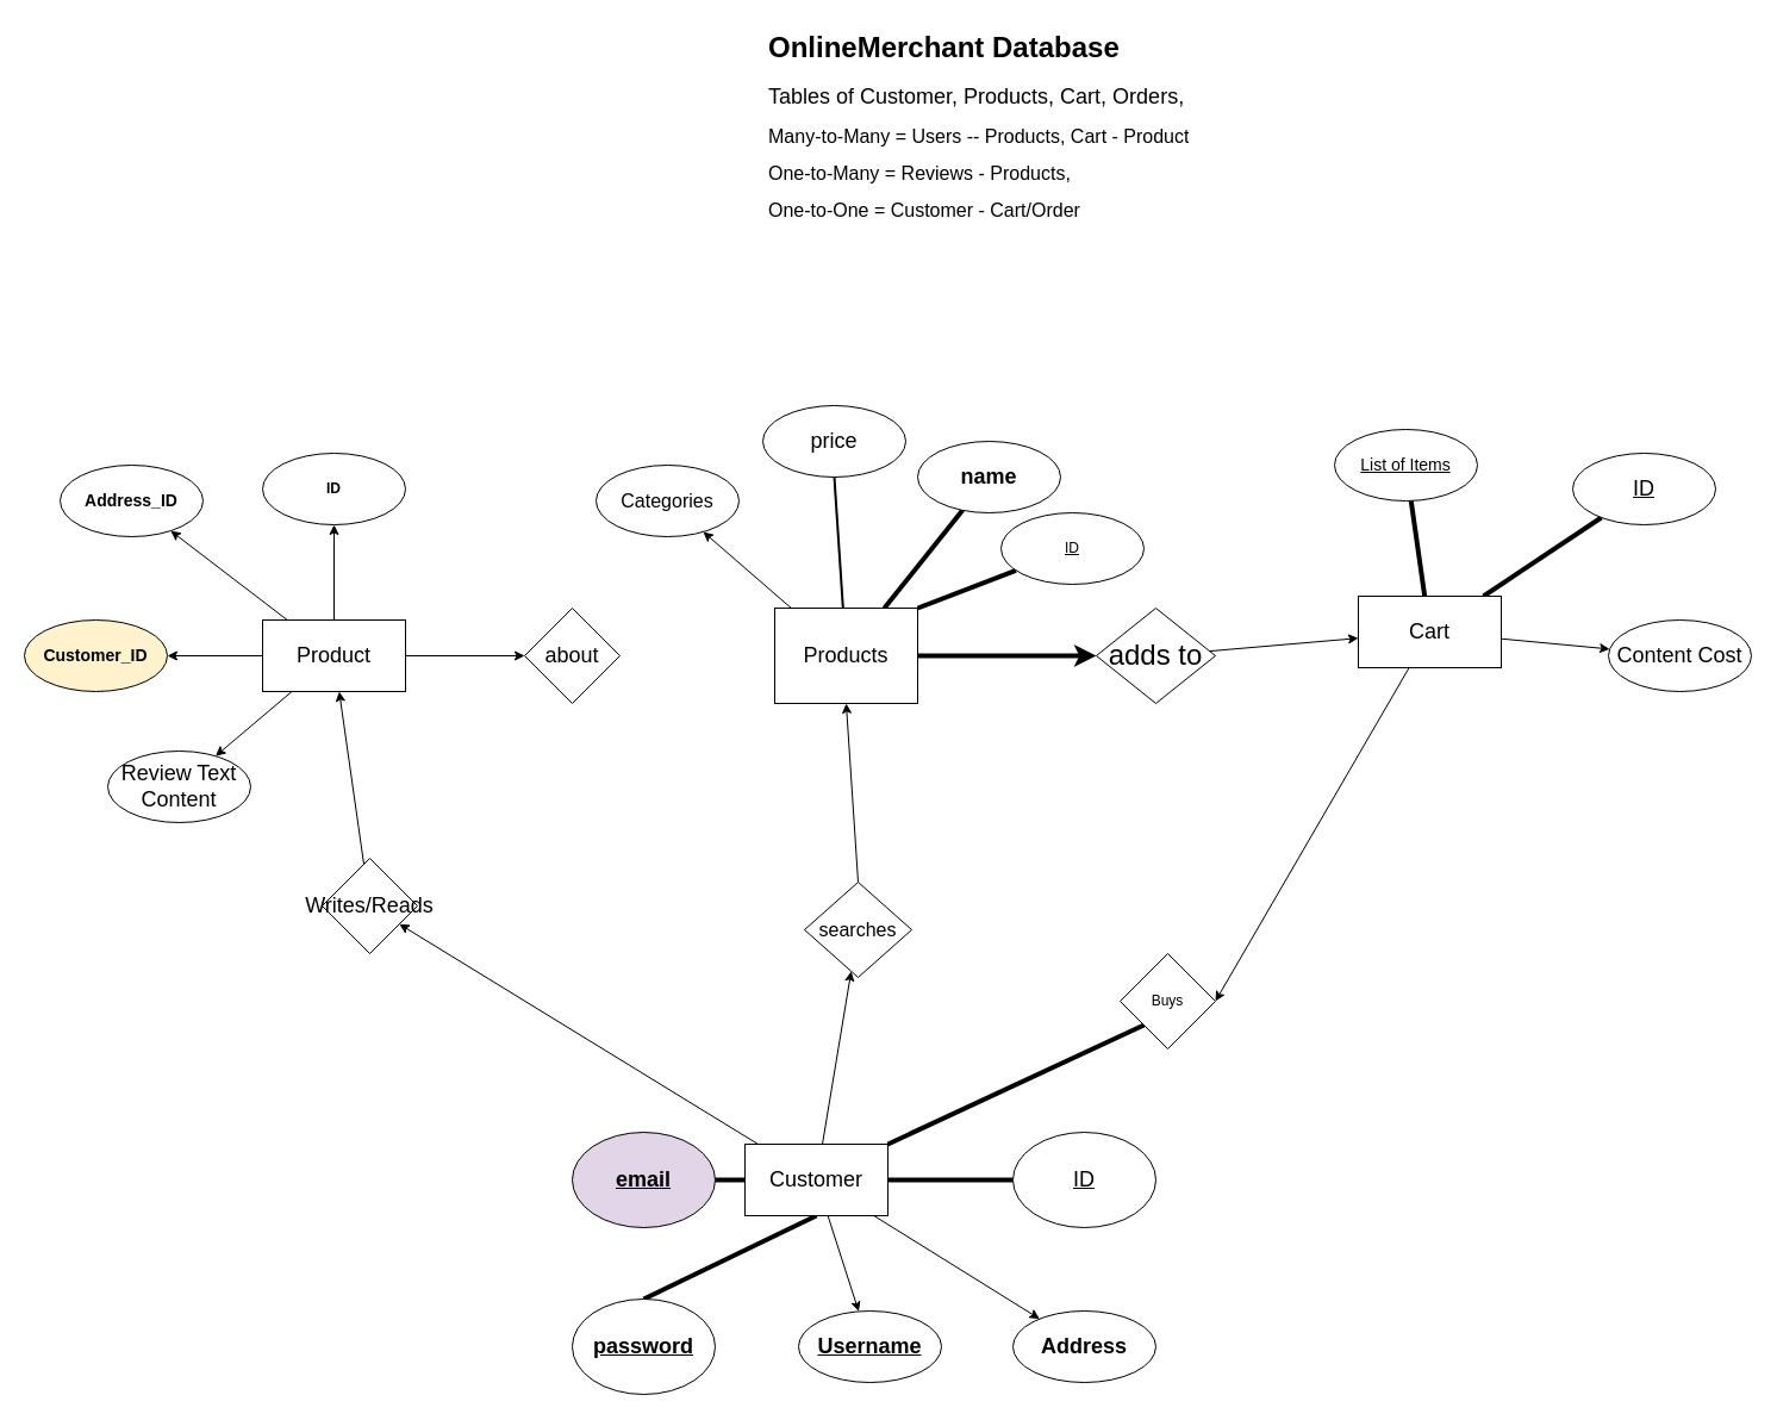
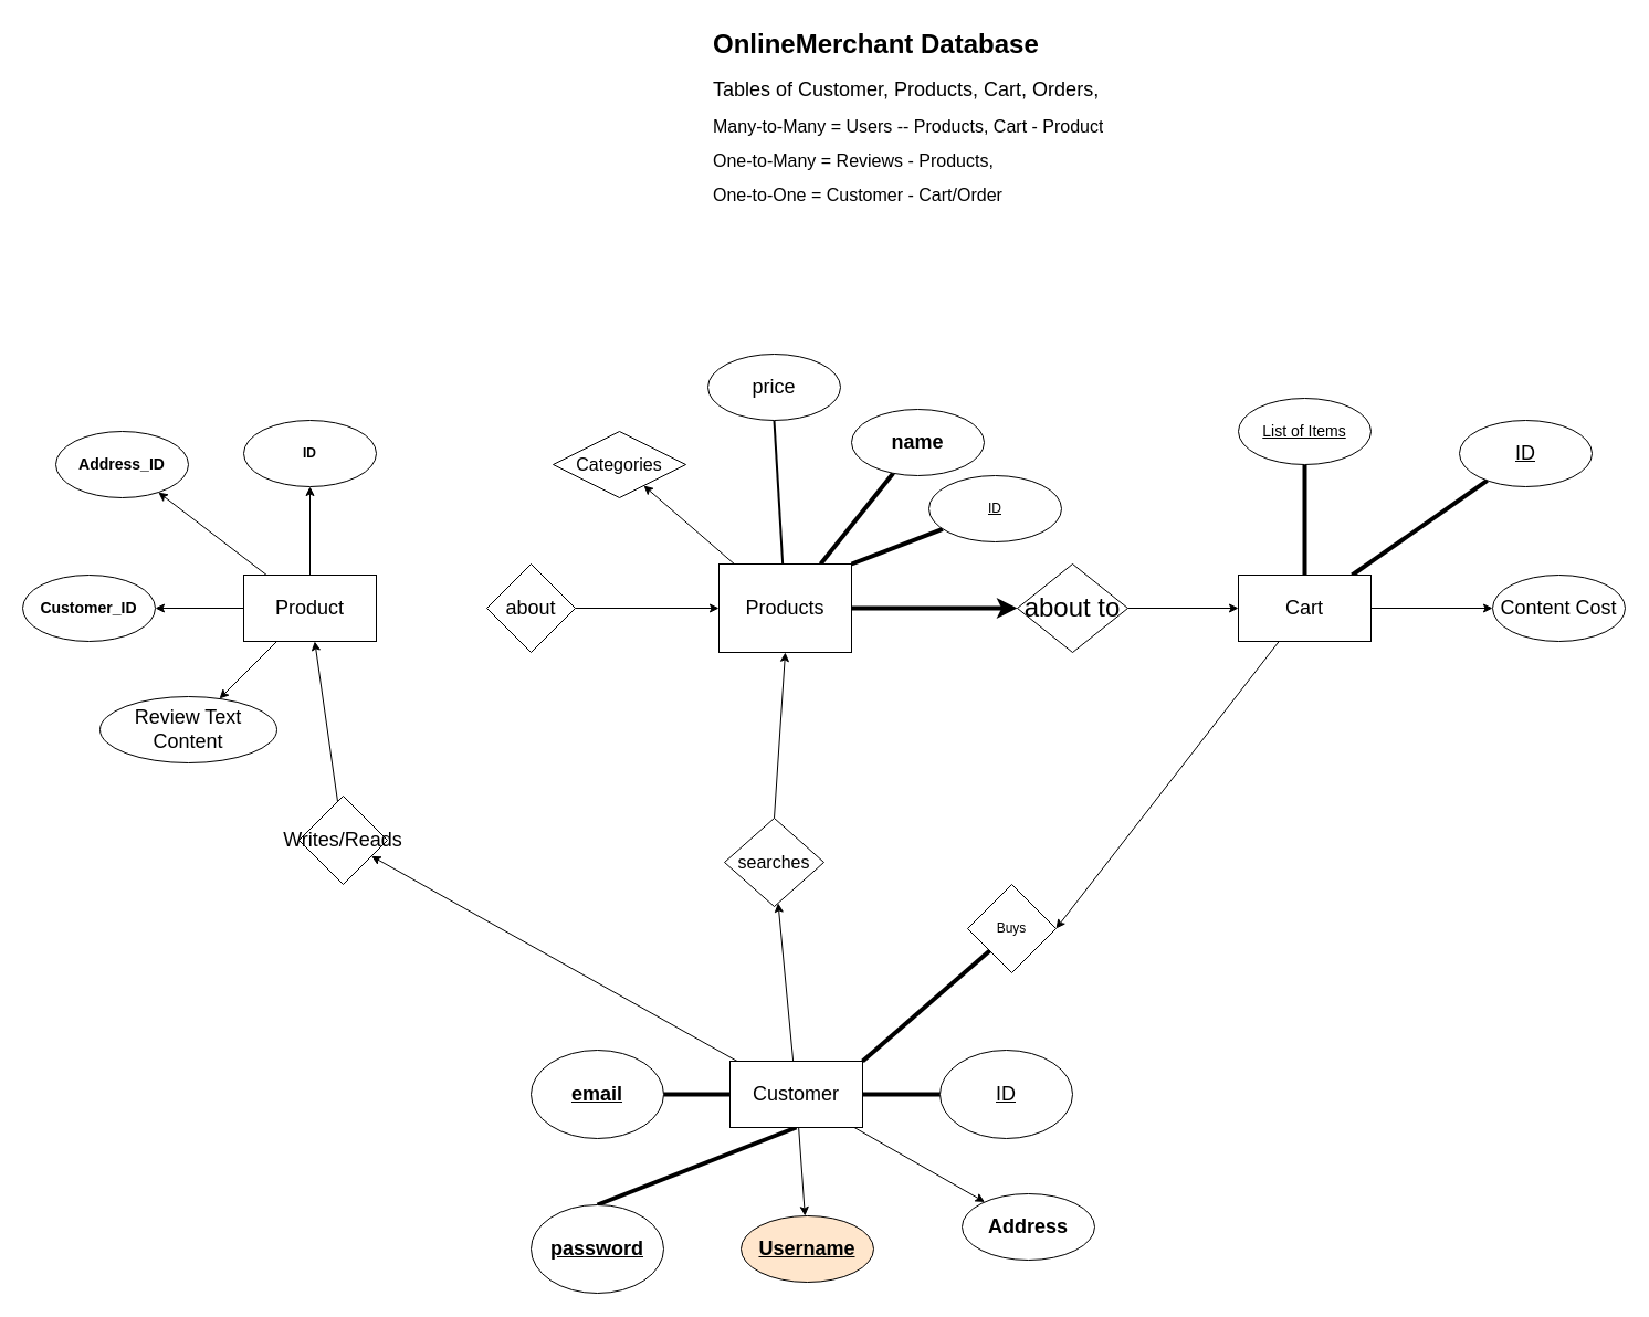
  <mxCell id="0" />
  <mxCell id="1" parent="0" />
  <mxCell id="2" value="" style="edgeStyle=none;html=1;endArrow=none;endFill=0;strokeWidth=4;" parent="1" source="19" target="18" edge="1"><mxGeometry relative="1" as="geometry" /></mxCell>
  <mxCell id="3" value="" style="edgeStyle=none;html=1;endArrow=none;endFill=0;strokeWidth=4;" parent="1" source="7" target="10" edge="1"><mxGeometry relative="1" as="geometry" /></mxCell>
  <mxCell id="4" value="" style="edgeStyle=none;html=1;endArrow=none;endFill=0;strokeWidth=2;entryX=0.5;entryY=1;entryDx=0;entryDy=0;" parent="1" source="7" target="11" edge="1"><mxGeometry relative="1" as="geometry"><mxPoint x="1000" y="600" as="targetPoint" /></mxGeometry></mxCell>
  <mxCell id="5" value="" style="edgeStyle=none;html=1;endArrow=classic;endFill=1;strokeWidth=4;" parent="1" source="7" target="14" edge="1"><mxGeometry relative="1" as="geometry" /></mxCell>
  <mxCell id="6" value="" style="edgeStyle=none;html=1;fontSize=18;" edge="1" parent="1" source="7" target="38"><mxGeometry relative="1" as="geometry" /></mxCell>
  <mxCell id="7" value="&lt;font style=&quot;font-size: 18px&quot;&gt;Products&lt;/font&gt;" style="whiteSpace=wrap;html=1;rounded=0;" parent="1" vertex="1"><mxGeometry x="650" y="510" width="120" height="80" as="geometry" /></mxCell>
  <mxCell id="8" value="" style="edgeStyle=none;html=1;endArrow=none;endFill=0;strokeWidth=4;entryX=1;entryY=0;entryDx=0;entryDy=0;" parent="1" source="9" target="7" edge="1"><mxGeometry relative="1" as="geometry" /></mxCell>
  <mxCell id="9" value="&lt;u&gt;ID&lt;/u&gt;" style="ellipse;whiteSpace=wrap;html=1;rounded=0;" parent="1" vertex="1"><mxGeometry x="840" y="430" width="120" height="60" as="geometry" /></mxCell>
  <mxCell id="10" value="&lt;font style=&quot;font-size: 18px&quot;&gt;&lt;b&gt;name&lt;/b&gt;&lt;/font&gt;" style="ellipse;whiteSpace=wrap;html=1;rounded=0;" parent="1" vertex="1"><mxGeometry x="770" y="370" width="120" height="60" as="geometry" /></mxCell>
- <mxCell id="11" value="&lt;font style=&quot;font-size: 18px&quot;&gt;price&lt;/font&gt;" style="ellipse;whiteSpace=wrap;html=1;rounded=0;" parent="1" vertex="1"><mxGeometry x="640" y="340" width="120" height="60" as="geometry" /></mxCell>
+ <mxCell id="11" value="&lt;font style=&quot;font-size: 18px&quot;&gt;price&lt;/font&gt;" style="ellipse;whiteSpace=wrap;html=1;rounded=0;" parent="1" vertex="1"><mxGeometry x="640" y="320" width="120" height="60" as="geometry" /></mxCell>
  <mxCell id="12" value="&lt;h1&gt;OnlineMerchant Database&lt;/h1&gt;&lt;p&gt;&lt;font style=&quot;font-size: 18px&quot;&gt;Tables of Customer, Products, Cart, Orders,&lt;/font&gt;&lt;/p&gt;&lt;p&gt;&lt;span style=&quot;font-size: medium&quot;&gt;Many-to-Many = Users -- Products, Cart - Product&lt;/span&gt;&lt;/p&gt;&lt;p&gt;&lt;font size=&quot;3&quot;&gt;One-to-Many = Reviews - Products,&amp;nbsp;&lt;/font&gt;&lt;/p&gt;&lt;p&gt;&lt;font size=&quot;3&quot;&gt;One-to-One = Customer - Cart/Order&lt;/font&gt;&lt;/p&gt;&lt;p&gt;&lt;br&gt;&lt;/p&gt;&lt;p&gt;&lt;br&gt;&lt;/p&gt;" style="text;html=1;strokeColor=none;fillColor=none;spacing=5;spacingTop=-20;whiteSpace=wrap;overflow=hidden;rounded=0;" parent="1" vertex="1"><mxGeometry x="640" y="20" width="520" height="250" as="geometry" /></mxCell>
  <mxCell id="13" value="" style="edgeStyle=none;html=1;fontSize=18;" edge="1" parent="1" source="14" target="18"><mxGeometry relative="1" as="geometry" /></mxCell>
- <mxCell id="14" value="&lt;font style=&quot;font-size: 24px&quot;&gt;adds to&lt;/font&gt;" style="rhombus;whiteSpace=wrap;html=1;rounded=0;" parent="1" vertex="1"><mxGeometry x="920" y="510" width="100" height="80" as="geometry" /></mxCell>
+ <mxCell id="14" value="&lt;font style=&quot;font-size: 24px&quot;&gt;about to&lt;/font&gt;" style="rhombus;whiteSpace=wrap;html=1;rounded=0;" parent="1" vertex="1"><mxGeometry x="920" y="510" width="100" height="80" as="geometry" /></mxCell>
  <mxCell id="15" value="" style="edgeStyle=none;html=1;endArrow=none;endFill=0;strokeWidth=4;" parent="1" source="18" target="20" edge="1"><mxGeometry relative="1" as="geometry" /></mxCell>
  <mxCell id="16" value="" style="edgeStyle=none;html=1;fontSize=18;" edge="1" parent="1" source="18" target="34"><mxGeometry relative="1" as="geometry" /></mxCell>
  <mxCell id="17" value="" style="edgeStyle=none;html=1;fontSize=18;entryX=1;entryY=0.5;entryDx=0;entryDy=0;" edge="1" parent="1" source="18" target="33"><mxGeometry relative="1" as="geometry"><mxPoint x="1180" y="650" as="targetPoint" /></mxGeometry></mxCell>
- <mxCell id="18" value="&lt;span style=&quot;font-size: 18px&quot;&gt;Cart&lt;br&gt;&lt;/span&gt;" style="whiteSpace=wrap;html=1;rounded=0;" parent="1" vertex="1"><mxGeometry x="1140" y="500" width="120" height="60" as="geometry" /></mxCell>
+ <mxCell id="18" value="&lt;span style=&quot;font-size: 18px&quot;&gt;Cart&lt;br&gt;&lt;/span&gt;" style="whiteSpace=wrap;html=1;rounded=0;" parent="1" vertex="1"><mxGeometry x="1120" y="520" width="120" height="60" as="geometry" /></mxCell>
  <mxCell id="19" value="&lt;u&gt;&lt;font style=&quot;font-size: 18px&quot;&gt;ID&lt;/font&gt;&lt;/u&gt;" style="ellipse;whiteSpace=wrap;html=1;rounded=0;" parent="1" vertex="1"><mxGeometry x="1320" y="380" width="120" height="60" as="geometry" /></mxCell>
  <mxCell id="20" value="&lt;u&gt;&lt;font style=&quot;font-size: 14px&quot;&gt;List of Items&lt;/font&gt;&lt;br&gt;&lt;/u&gt;" style="ellipse;whiteSpace=wrap;html=1;rounded=0;" parent="1" vertex="1"><mxGeometry x="1120" y="360" width="120" height="60" as="geometry" /></mxCell>
  <mxCell id="21" style="edgeStyle=none;html=1;exitX=0.5;exitY=1;exitDx=0;exitDy=0;entryX=0.5;entryY=0;entryDx=0;entryDy=0;endArrow=none;endFill=0;strokeWidth=4;" parent="1" source="29" target="31" edge="1"><mxGeometry relative="1" as="geometry" /></mxCell>
  <mxCell id="22" style="edgeStyle=none;html=1;exitX=1;exitY=0.5;exitDx=0;exitDy=0;entryX=0;entryY=0.5;entryDx=0;entryDy=0;endArrow=none;endFill=0;strokeWidth=4;" parent="1" source="29" target="32" edge="1"><mxGeometry relative="1" as="geometry" /></mxCell>
  <mxCell id="23" style="edgeStyle=none;html=1;exitX=0;exitY=0.5;exitDx=0;exitDy=0;entryX=1;entryY=0.5;entryDx=0;entryDy=0;endArrow=none;endFill=0;strokeWidth=4;" parent="1" source="29" target="30" edge="1"><mxGeometry relative="1" as="geometry" /></mxCell>
  <mxCell id="24" style="edgeStyle=none;html=1;exitX=1;exitY=0;exitDx=0;exitDy=0;entryX=0;entryY=1;entryDx=0;entryDy=0;endArrow=none;endFill=0;strokeWidth=4;" parent="1" source="29" target="33" edge="1"><mxGeometry relative="1" as="geometry" /></mxCell>
  <mxCell id="25" value="" style="edgeStyle=none;html=1;fontSize=18;" edge="1" parent="1" source="29" target="36"><mxGeometry relative="1" as="geometry" /></mxCell>
  <mxCell id="26" value="" style="edgeStyle=none;html=1;fontSize=24;" edge="1" parent="1" source="29" target="37"><mxGeometry relative="1" as="geometry" /></mxCell>
  <mxCell id="27" value="" style="edgeStyle=none;html=1;fontSize=18;" edge="1" parent="1" source="29" target="40"><mxGeometry relative="1" as="geometry" /></mxCell>
  <mxCell id="28" value="" style="edgeStyle=none;html=1;fontSize=18;" edge="1" parent="1" source="29" target="53"><mxGeometry relative="1" as="geometry" /></mxCell>
- <mxCell id="29" value="&lt;font style=&quot;font-size: 18px&quot;&gt;Customer&lt;/font&gt;" style="rounded=0;whiteSpace=wrap;html=1;" parent="1" vertex="1"><mxGeometry x="625" y="960" width="120" height="60" as="geometry" /></mxCell>
- <mxCell id="30" value="&lt;font style=&quot;font-size: 18px&quot;&gt;&lt;b&gt;&lt;u&gt;email&lt;/u&gt;&lt;/b&gt;&lt;/font&gt;" style="ellipse;whiteSpace=wrap;html=1;fillColor=#e1d5e7;" parent="1" vertex="1"><mxGeometry x="480" y="950" width="120" height="80" as="geometry" /></mxCell>
+ <mxCell id="29" value="&lt;font style=&quot;font-size: 18px&quot;&gt;Customer&lt;/font&gt;" style="rounded=0;whiteSpace=wrap;html=1;" parent="1" vertex="1"><mxGeometry x="660" y="960" width="120" height="60" as="geometry" /></mxCell>
+ <mxCell id="30" value="&lt;font style=&quot;font-size: 18px&quot;&gt;&lt;b&gt;&lt;u&gt;email&lt;/u&gt;&lt;/b&gt;&lt;/font&gt;" style="ellipse;whiteSpace=wrap;html=1;" parent="1" vertex="1"><mxGeometry x="480" y="950" width="120" height="80" as="geometry" /></mxCell>
  <mxCell id="31" value="&lt;font style=&quot;font-size: 18px&quot;&gt;&lt;u&gt;&lt;b&gt;password&lt;/b&gt;&lt;/u&gt;&lt;/font&gt;" style="ellipse;whiteSpace=wrap;html=1;" parent="1" vertex="1"><mxGeometry x="480" y="1090" width="120" height="80" as="geometry" /></mxCell>
  <mxCell id="32" value="&lt;u&gt;&lt;font style=&quot;font-size: 18px&quot;&gt;ID&lt;/font&gt;&lt;/u&gt;" style="ellipse;whiteSpace=wrap;html=1;" parent="1" vertex="1"><mxGeometry x="850" y="950" width="120" height="80" as="geometry" /></mxCell>
- <mxCell id="33" value="Buys" style="rhombus;whiteSpace=wrap;html=1;" parent="1" vertex="1"><mxGeometry x="940" y="800" width="80" height="80" as="geometry" /></mxCell>
+ <mxCell id="33" value="Buys" style="rhombus;whiteSpace=wrap;html=1;" parent="1" vertex="1"><mxGeometry x="875" y="800" width="80" height="80" as="geometry" /></mxCell>
  <mxCell id="34" value="&lt;font style=&quot;font-size: 18px&quot;&gt;Content Cost&lt;/font&gt;" style="ellipse;whiteSpace=wrap;html=1;rounded=0;" vertex="1" parent="1"><mxGeometry x="1350" y="520" width="120" height="60" as="geometry" /></mxCell>
  <mxCell id="35" style="edgeStyle=none;html=1;exitX=0.5;exitY=0;exitDx=0;exitDy=0;entryX=0.5;entryY=1;entryDx=0;entryDy=0;fontSize=18;" edge="1" parent="1" source="36" target="7"><mxGeometry relative="1" as="geometry" /></mxCell>
- <mxCell id="36" value="&lt;font size=&quot;3&quot;&gt;searches&lt;/font&gt;" style="rhombus;whiteSpace=wrap;html=1;rounded=0;" vertex="1" parent="1"><mxGeometry x="675" y="740" width="90" height="80" as="geometry" /></mxCell>
- <mxCell id="37" value="&lt;u&gt;&lt;b&gt;&lt;font style=&quot;font-size: 18px&quot;&gt;Username&lt;/font&gt;&lt;/b&gt;&lt;/u&gt;" style="ellipse;whiteSpace=wrap;html=1;rounded=0;" vertex="1" parent="1"><mxGeometry x="670" y="1100" width="120" height="60" as="geometry" /></mxCell>
- <mxCell id="38" value="&lt;font size=&quot;3&quot;&gt;Categories&lt;br&gt;&lt;/font&gt;" style="ellipse;whiteSpace=wrap;html=1;rounded=0;" vertex="1" parent="1"><mxGeometry x="500" y="390" width="120" height="60" as="geometry" /></mxCell>
+ <mxCell id="36" value="&lt;font size=&quot;3&quot;&gt;searches&lt;/font&gt;" style="rhombus;whiteSpace=wrap;html=1;rounded=0;" vertex="1" parent="1"><mxGeometry x="655" y="740" width="90" height="80" as="geometry" /></mxCell>
+ <mxCell id="37" value="&lt;u&gt;&lt;b&gt;&lt;font style=&quot;font-size: 18px&quot;&gt;Username&lt;/font&gt;&lt;/b&gt;&lt;/u&gt;" style="ellipse;whiteSpace=wrap;html=1;rounded=0;fillColor=#ffe6cc;" vertex="1" parent="1"><mxGeometry x="670" y="1100" width="120" height="60" as="geometry" /></mxCell>
+ <mxCell id="38" value="&lt;font size=&quot;3&quot;&gt;Categories&lt;br&gt;&lt;/font&gt;" style="rhombus;whiteSpace=wrap;html=1;" vertex="1" parent="1"><mxGeometry x="500" y="390" width="120" height="60" as="geometry" /></mxCell>
  <mxCell id="39" value="" style="edgeStyle=none;html=1;fontSize=18;" edge="1" parent="1" source="40" target="46"><mxGeometry relative="1" as="geometry" /></mxCell>
  <mxCell id="40" value="&lt;font style=&quot;font-size: 18px&quot;&gt;Writes/Reads&lt;/font&gt;" style="rhombus;whiteSpace=wrap;html=1;rounded=0;" vertex="1" parent="1"><mxGeometry x="270" y="720" width="80" height="80" as="geometry" /></mxCell>
- <mxCell id="41" value="" style="edgeStyle=none;html=1;fontSize=18;" edge="1" parent="1" source="46" target="48"><mxGeometry relative="1" as="geometry" /></mxCell>
  <mxCell id="42" value="" style="edgeStyle=none;html=1;fontSize=18;" edge="1" parent="1" source="46" target="49"><mxGeometry relative="1" as="geometry" /></mxCell>
  <mxCell id="43" value="" style="edgeStyle=none;html=1;fontSize=18;" edge="1" parent="1" source="46" target="50"><mxGeometry relative="1" as="geometry" /></mxCell>
  <mxCell id="44" value="" style="edgeStyle=none;html=1;fontSize=18;" edge="1" parent="1" source="46" target="51"><mxGeometry relative="1" as="geometry" /></mxCell>
  <mxCell id="45" value="" style="edgeStyle=none;html=1;fontSize=14;" edge="1" parent="1" source="46" target="52"><mxGeometry relative="1" as="geometry" /></mxCell>
  <mxCell id="46" value="&lt;font style=&quot;font-size: 18px&quot;&gt;Product&lt;/font&gt;" style="whiteSpace=wrap;html=1;rounded=0;" vertex="1" parent="1"><mxGeometry x="220" y="520" width="120" height="60" as="geometry" /></mxCell>
+ <mxCell id="47" style="edgeStyle=none;html=1;exitX=1;exitY=0.5;exitDx=0;exitDy=0;entryX=0;entryY=0.5;entryDx=0;entryDy=0;fontSize=18;" edge="1" parent="1" source="48" target="7"><mxGeometry relative="1" as="geometry" /></mxCell>
  <mxCell id="48" value="&lt;font style=&quot;font-size: 18px&quot;&gt;about&lt;/font&gt;" style="rhombus;whiteSpace=wrap;html=1;rounded=0;" vertex="1" parent="1"><mxGeometry x="440" y="510" width="80" height="80" as="geometry" /></mxCell>
  <mxCell id="49" value="&lt;b&gt;ID&lt;/b&gt;" style="ellipse;whiteSpace=wrap;html=1;rounded=0;" vertex="1" parent="1"><mxGeometry x="220" y="380" width="120" height="60" as="geometry" /></mxCell>
  <mxCell id="50" value="&lt;font style=&quot;font-size: 14px&quot;&gt;&lt;b&gt;Address_ID&lt;/b&gt;&lt;/font&gt;" style="ellipse;whiteSpace=wrap;html=1;rounded=0;" vertex="1" parent="1"><mxGeometry x="50" y="390" width="120" height="60" as="geometry" /></mxCell>
- <mxCell id="51" value="&lt;font style=&quot;font-size: 14px&quot;&gt;&lt;b&gt;Customer_ID&lt;/b&gt;&lt;/font&gt;" style="ellipse;whiteSpace=wrap;html=1;rounded=0;fillColor=#fff2cc;" vertex="1" parent="1"><mxGeometry x="20" y="520" width="120" height="60" as="geometry" /></mxCell>
- <mxCell id="52" value="&lt;font style=&quot;font-size: 18px&quot;&gt;Review Text Content&lt;/font&gt;" style="ellipse;whiteSpace=wrap;html=1;rounded=0;" vertex="1" parent="1"><mxGeometry x="90" y="630" width="120" height="60" as="geometry" /></mxCell>
- <mxCell id="53" value="&lt;font style=&quot;font-size: 18px&quot;&gt;&lt;b&gt;Address&lt;/b&gt;&lt;/font&gt;" style="ellipse;whiteSpace=wrap;html=1;rounded=0;" vertex="1" parent="1"><mxGeometry x="850" y="1100" width="120" height="60" as="geometry" /></mxCell>
+ <mxCell id="51" value="&lt;font style=&quot;font-size: 14px&quot;&gt;&lt;b&gt;Customer_ID&lt;/b&gt;&lt;/font&gt;" style="ellipse;whiteSpace=wrap;html=1;rounded=0;" vertex="1" parent="1"><mxGeometry x="20" y="520" width="120" height="60" as="geometry" /></mxCell>
+ <mxCell id="52" value="&lt;font style=&quot;font-size: 18px&quot;&gt;Review Text Content&lt;/font&gt;" style="ellipse;whiteSpace=wrap;html=1;rounded=0;" vertex="1" parent="1"><mxGeometry x="90" y="630" width="160" height="60" as="geometry" /></mxCell>
+ <mxCell id="53" value="&lt;font style=&quot;font-size: 18px&quot;&gt;&lt;b&gt;Address&lt;/b&gt;&lt;/font&gt;" style="ellipse;whiteSpace=wrap;html=1;rounded=0;" vertex="1" parent="1"><mxGeometry x="870" y="1080" width="120" height="60" as="geometry" /></mxCell>
